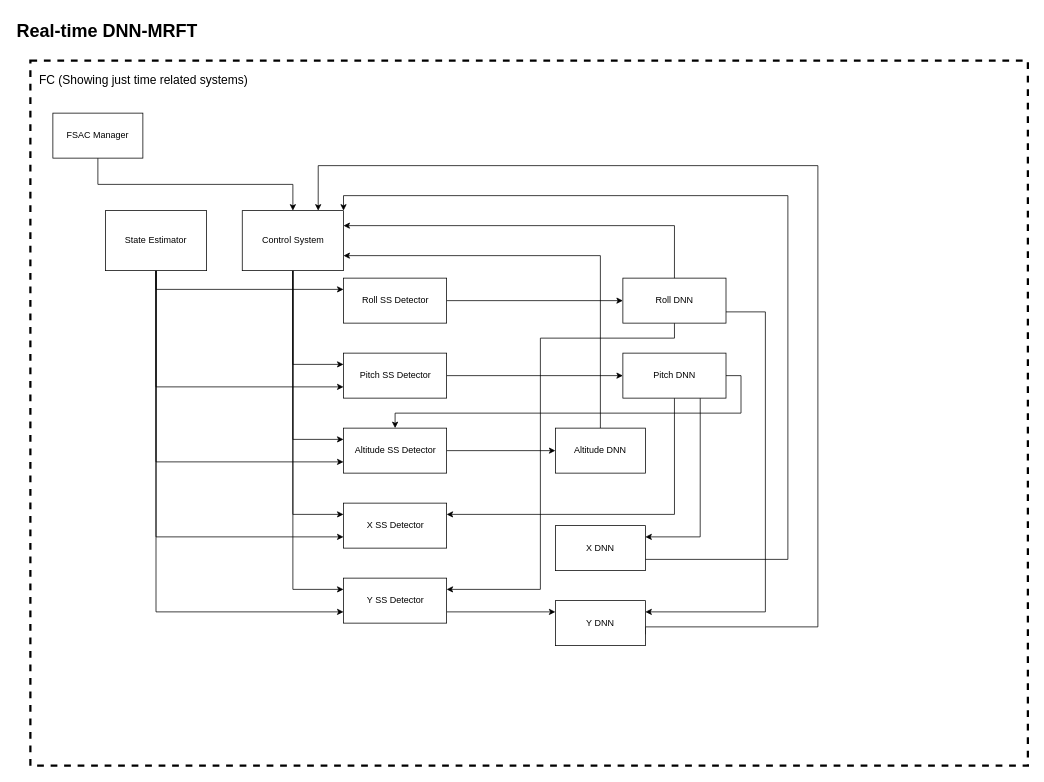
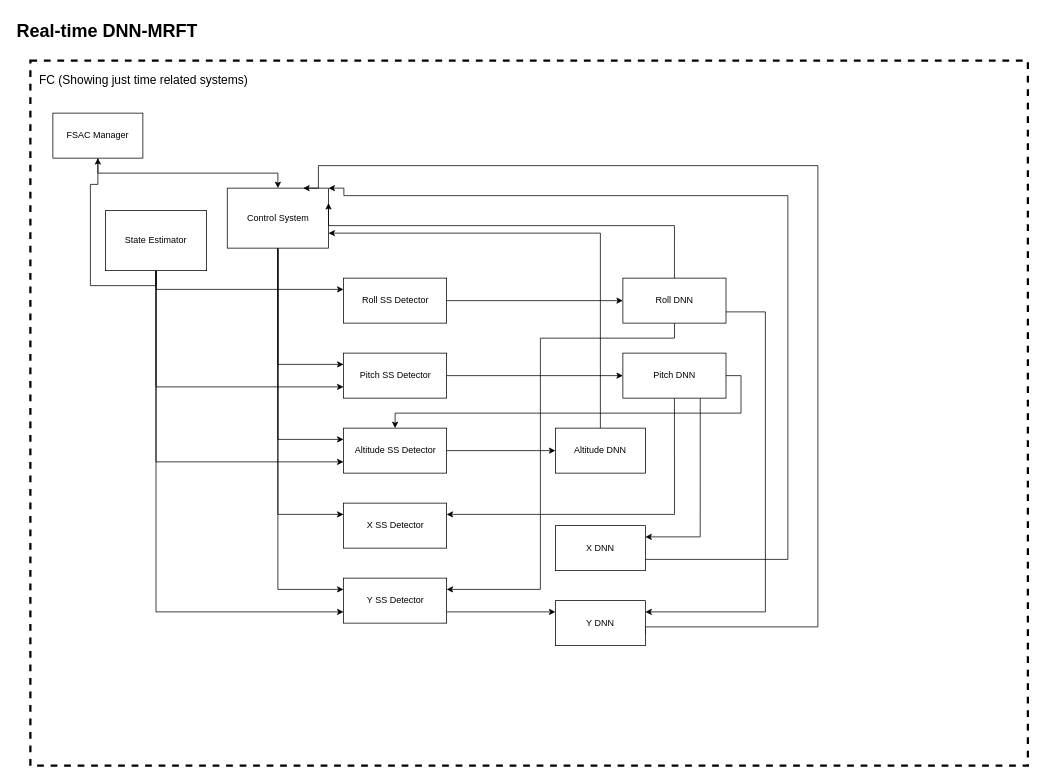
  <mxCell id="0" />
  <mxCell id="1" parent="0" />
  <mxCell id="2" value="&lt;h1 style=&quot;margin-top: 0px;&quot;&gt;Real-time DNN-MRFT&lt;/h1&gt;" style="text;html=1;whiteSpace=wrap;overflow=hidden;rounded=0;" vertex="1" parent="1"><mxGeometry x="20" y="20" width="330" height="50" as="geometry" /></mxCell>
  <mxCell id="3" value="" style="rounded=0;whiteSpace=wrap;html=1;labelBackgroundColor=none;fillColor=none;glass=0;dashed=1;strokeWidth=3;movable=0;resizable=0;rotatable=0;deletable=0;editable=0;locked=1;connectable=0;" vertex="1" parent="1"><mxGeometry x="40" y="80" width="1330" height="940" as="geometry" /></mxCell>
  <mxCell id="4" value="FC (Showing just time related systems)" style="text;html=1;align=left;verticalAlign=top;whiteSpace=wrap;rounded=0;fontSize=16;" vertex="1" parent="1"><mxGeometry x="50" y="90" width="350" height="30" as="geometry" /></mxCell>
  <mxCell id="5" style="edgeStyle=orthogonalEdgeStyle;rounded=0;orthogonalLoop=1;jettySize=auto;html=1;exitX=0.5;exitY=1;exitDx=0;exitDy=0;entryX=0;entryY=0.25;entryDx=0;entryDy=0;" edge="1" parent="1" source="9" target="21"><mxGeometry relative="1" as="geometry" /></mxCell>
  <mxCell id="6" style="edgeStyle=orthogonalEdgeStyle;rounded=0;orthogonalLoop=1;jettySize=auto;html=1;exitX=0.5;exitY=1;exitDx=0;exitDy=0;entryX=0;entryY=0.25;entryDx=0;entryDy=0;" edge="1" parent="1" source="9" target="23"><mxGeometry relative="1" as="geometry" /></mxCell>
  <mxCell id="7" style="edgeStyle=orthogonalEdgeStyle;rounded=0;orthogonalLoop=1;jettySize=auto;html=1;exitX=0.5;exitY=1;exitDx=0;exitDy=0;entryX=0;entryY=0.25;entryDx=0;entryDy=0;" edge="1" parent="1" source="9" target="24"><mxGeometry relative="1" as="geometry" /></mxCell>
  <mxCell id="8" style="edgeStyle=orthogonalEdgeStyle;rounded=0;orthogonalLoop=1;jettySize=auto;html=1;exitX=0.5;exitY=1;exitDx=0;exitDy=0;entryX=0;entryY=0.25;entryDx=0;entryDy=0;" edge="1" parent="1" source="9" target="26"><mxGeometry relative="1" as="geometry" /></mxCell>
- <mxCell id="9" value="Control System" style="rounded=0;whiteSpace=wrap;html=1;" vertex="1" parent="1"><mxGeometry x="322.5" y="280" width="135" height="80" as="geometry" /></mxCell>
+ <mxCell id="9" value="Control System" style="rounded=0;whiteSpace=wrap;html=1;" vertex="1" parent="1"><mxGeometry x="302.5" y="250" width="135" height="80" as="geometry" /></mxCell>
  <mxCell id="10" style="edgeStyle=orthogonalEdgeStyle;rounded=0;orthogonalLoop=1;jettySize=auto;html=1;exitX=0.5;exitY=1;exitDx=0;exitDy=0;entryX=0;entryY=0.25;entryDx=0;entryDy=0;" edge="1" parent="1" source="15" target="17"><mxGeometry relative="1" as="geometry"><mxPoint x="420" y="400" as="targetPoint" /></mxGeometry></mxCell>
  <mxCell id="11" style="edgeStyle=orthogonalEdgeStyle;rounded=0;orthogonalLoop=1;jettySize=auto;html=1;exitX=0.5;exitY=1;exitDx=0;exitDy=0;entryX=0;entryY=0.75;entryDx=0;entryDy=0;" edge="1" parent="1" source="15" target="21"><mxGeometry relative="1" as="geometry" /></mxCell>
  <mxCell id="12" style="edgeStyle=orthogonalEdgeStyle;rounded=0;orthogonalLoop=1;jettySize=auto;html=1;exitX=0.5;exitY=1;exitDx=0;exitDy=0;entryX=0;entryY=0.75;entryDx=0;entryDy=0;" edge="1" parent="1" source="15" target="23"><mxGeometry relative="1" as="geometry" /></mxCell>
- <mxCell id="13" style="edgeStyle=orthogonalEdgeStyle;rounded=0;orthogonalLoop=1;jettySize=auto;html=1;exitX=0.5;exitY=1;exitDx=0;exitDy=0;entryX=0;entryY=0.75;entryDx=0;entryDy=0;" edge="1" parent="1" source="15" target="24"><mxGeometry relative="1" as="geometry" /></mxCell>
+ <mxCell id="13" style="edgeStyle=orthogonalEdgeStyle;rounded=0;orthogonalLoop=1;jettySize=auto;html=1;exitX=0.5;exitY=1;exitDx=0;exitDy=0;" edge="1" parent="1" source="15" target="19"><mxGeometry relative="1" as="geometry" /></mxCell>
  <mxCell id="14" style="edgeStyle=orthogonalEdgeStyle;rounded=0;orthogonalLoop=1;jettySize=auto;html=1;exitX=0.5;exitY=1;exitDx=0;exitDy=0;entryX=0;entryY=0.75;entryDx=0;entryDy=0;" edge="1" parent="1" source="15" target="26"><mxGeometry relative="1" as="geometry" /></mxCell>
  <mxCell id="15" value="State Estimator" style="rounded=0;whiteSpace=wrap;html=1;" vertex="1" parent="1"><mxGeometry x="140" y="280" width="135" height="80" as="geometry" /></mxCell>
  <mxCell id="16" style="edgeStyle=orthogonalEdgeStyle;rounded=0;orthogonalLoop=1;jettySize=auto;html=1;exitX=1;exitY=0.5;exitDx=0;exitDy=0;entryX=0;entryY=0.5;entryDx=0;entryDy=0;" edge="1" parent="1" source="17" target="29"><mxGeometry relative="1" as="geometry" /></mxCell>
  <mxCell id="17" value="Roll SS Detector" style="rounded=0;whiteSpace=wrap;html=1;" vertex="1" parent="1"><mxGeometry x="457.5" y="370" width="137.5" height="60" as="geometry" /></mxCell>
  <mxCell id="18" style="edgeStyle=orthogonalEdgeStyle;rounded=0;orthogonalLoop=1;jettySize=auto;html=1;exitX=0.5;exitY=1;exitDx=0;exitDy=0;entryX=0.5;entryY=0;entryDx=0;entryDy=0;" edge="1" parent="1" source="19" target="9"><mxGeometry relative="1" as="geometry" /></mxCell>
  <mxCell id="19" value="FSAC Manager" style="rounded=0;whiteSpace=wrap;html=1;" vertex="1" parent="1"><mxGeometry x="70" y="150" width="120" height="60" as="geometry" /></mxCell>
  <mxCell id="20" style="edgeStyle=orthogonalEdgeStyle;rounded=0;orthogonalLoop=1;jettySize=auto;html=1;exitX=1;exitY=0.5;exitDx=0;exitDy=0;" edge="1" parent="1" source="21" target="34"><mxGeometry relative="1" as="geometry" /></mxCell>
  <mxCell id="21" value="Pitch SS Detector" style="rounded=0;whiteSpace=wrap;html=1;" vertex="1" parent="1"><mxGeometry x="457.5" y="470" width="137.5" height="60" as="geometry" /></mxCell>
  <mxCell id="22" style="edgeStyle=orthogonalEdgeStyle;rounded=0;orthogonalLoop=1;jettySize=auto;html=1;exitX=1;exitY=0.5;exitDx=0;exitDy=0;entryX=0;entryY=0.5;entryDx=0;entryDy=0;" edge="1" parent="1" source="23" target="36"><mxGeometry relative="1" as="geometry" /></mxCell>
  <mxCell id="23" value="Altitude SS Detector" style="rounded=0;whiteSpace=wrap;html=1;" vertex="1" parent="1"><mxGeometry x="457.5" y="570" width="137.5" height="60" as="geometry" /></mxCell>
  <mxCell id="24" value="X SS Detector" style="rounded=0;whiteSpace=wrap;html=1;" vertex="1" parent="1"><mxGeometry x="457.5" y="670" width="137.5" height="60" as="geometry" /></mxCell>
  <mxCell id="25" style="edgeStyle=orthogonalEdgeStyle;rounded=0;orthogonalLoop=1;jettySize=auto;html=1;exitX=1;exitY=0.75;exitDx=0;exitDy=0;entryX=0;entryY=0.25;entryDx=0;entryDy=0;" edge="1" parent="1" source="26" target="40"><mxGeometry relative="1" as="geometry" /></mxCell>
  <mxCell id="26" value="Y SS Detector" style="rounded=0;whiteSpace=wrap;html=1;" vertex="1" parent="1"><mxGeometry x="457.5" y="770" width="137.5" height="60" as="geometry" /></mxCell>
  <mxCell id="27" style="edgeStyle=orthogonalEdgeStyle;rounded=0;orthogonalLoop=1;jettySize=auto;html=1;exitX=0.5;exitY=1;exitDx=0;exitDy=0;entryX=1;entryY=0.25;entryDx=0;entryDy=0;" edge="1" parent="1" source="29" target="26"><mxGeometry relative="1" as="geometry"><mxPoint x="595" y="800" as="targetPoint" /><Array as="points"><mxPoint x="899" y="450" /><mxPoint x="720" y="450" /><mxPoint x="720" y="785" /></Array></mxGeometry></mxCell>
  <mxCell id="28" style="edgeStyle=orthogonalEdgeStyle;rounded=0;orthogonalLoop=1;jettySize=auto;html=1;exitX=1;exitY=0.75;exitDx=0;exitDy=0;entryX=1;entryY=0.25;entryDx=0;entryDy=0;" edge="1" parent="1" source="29" target="40"><mxGeometry relative="1" as="geometry"><Array as="points"><mxPoint x="1020" y="415" /><mxPoint x="1020" y="815" /></Array></mxGeometry></mxCell>
  <mxCell id="29" value="Roll DNN" style="rounded=0;whiteSpace=wrap;html=1;" vertex="1" parent="1"><mxGeometry x="830" y="370" width="137.5" height="60" as="geometry" /></mxCell>
  <mxCell id="30" style="edgeStyle=orthogonalEdgeStyle;rounded=0;orthogonalLoop=1;jettySize=auto;html=1;exitX=0.5;exitY=0;exitDx=0;exitDy=0;entryX=1;entryY=0.25;entryDx=0;entryDy=0;" edge="1" parent="1" source="29" target="9"><mxGeometry relative="1" as="geometry"><mxPoint x="605" y="410" as="sourcePoint" /><mxPoint x="840" y="410" as="targetPoint" /><Array as="points"><mxPoint x="899" y="300" /></Array></mxGeometry></mxCell>
  <mxCell id="31" style="edgeStyle=orthogonalEdgeStyle;rounded=0;orthogonalLoop=1;jettySize=auto;html=1;exitX=1;exitY=0.5;exitDx=0;exitDy=0;" edge="1" parent="1" source="34" target="23"><mxGeometry relative="1" as="geometry" /></mxCell>
  <mxCell id="32" style="edgeStyle=orthogonalEdgeStyle;rounded=0;orthogonalLoop=1;jettySize=auto;html=1;exitX=0.5;exitY=1;exitDx=0;exitDy=0;entryX=1;entryY=0.25;entryDx=0;entryDy=0;" edge="1" parent="1" source="34" target="24"><mxGeometry relative="1" as="geometry" /></mxCell>
  <mxCell id="33" style="edgeStyle=orthogonalEdgeStyle;rounded=0;orthogonalLoop=1;jettySize=auto;html=1;exitX=0.75;exitY=1;exitDx=0;exitDy=0;entryX=1;entryY=0.25;entryDx=0;entryDy=0;" edge="1" parent="1" source="34" target="38"><mxGeometry relative="1" as="geometry" /></mxCell>
  <mxCell id="34" value="Pitch DNN" style="rounded=0;whiteSpace=wrap;html=1;" vertex="1" parent="1"><mxGeometry x="830" y="470" width="137.5" height="60" as="geometry" /></mxCell>
  <mxCell id="35" style="edgeStyle=orthogonalEdgeStyle;rounded=0;orthogonalLoop=1;jettySize=auto;html=1;exitX=0.5;exitY=0;exitDx=0;exitDy=0;entryX=1;entryY=0.75;entryDx=0;entryDy=0;" edge="1" parent="1" source="36" target="9"><mxGeometry relative="1" as="geometry" /></mxCell>
  <mxCell id="36" value="Altitude DNN" style="rounded=0;whiteSpace=wrap;html=1;" vertex="1" parent="1"><mxGeometry x="740" y="570" width="120" height="60" as="geometry" /></mxCell>
  <mxCell id="37" style="edgeStyle=orthogonalEdgeStyle;rounded=0;orthogonalLoop=1;jettySize=auto;html=1;exitX=1;exitY=0.75;exitDx=0;exitDy=0;entryX=1;entryY=0;entryDx=0;entryDy=0;" edge="1" parent="1" source="38" target="9"><mxGeometry relative="1" as="geometry"><Array as="points"><mxPoint x="1050" y="745" /><mxPoint x="1050" y="260" /><mxPoint x="458" y="260" /></Array></mxGeometry></mxCell>
  <mxCell id="38" value="X DNN" style="rounded=0;whiteSpace=wrap;html=1;" vertex="1" parent="1"><mxGeometry x="740" y="700" width="120" height="60" as="geometry" /></mxCell>
  <mxCell id="39" style="edgeStyle=orthogonalEdgeStyle;rounded=0;orthogonalLoop=1;jettySize=auto;html=1;exitX=1;exitY=0.75;exitDx=0;exitDy=0;entryX=0.75;entryY=0;entryDx=0;entryDy=0;" edge="1" parent="1" source="40" target="9"><mxGeometry relative="1" as="geometry"><Array as="points"><mxPoint x="1090" y="835" /><mxPoint x="1090" y="220" /><mxPoint x="424" y="220" /></Array></mxGeometry></mxCell>
  <mxCell id="40" value="Y DNN" style="rounded=0;whiteSpace=wrap;html=1;" vertex="1" parent="1"><mxGeometry x="740" y="800" width="120" height="60" as="geometry" /></mxCell>
